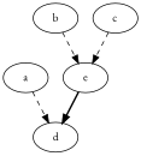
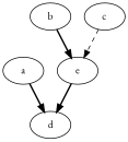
  digraph {
    fontname="EB Garamond"
    node [Weight=3 fontname="EB Garamond"]
    edge [Weight=4 fontname="EB Garamond" style=bold]
    a [Weight=2]
    d
    b
    e
    c
-   a -> d [style=dashed]
-   b -> e [style=dashed]
+   a -> d
+   b -> e
    e -> d
    c -> e [style=dashed]
  }
